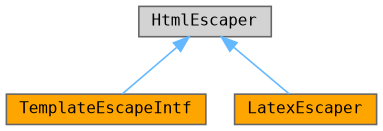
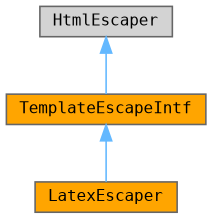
  digraph {
    fontname="DejaVu Sans Mono"
    node [color=gray40 fillcolor=orange fontname="DejaVu Sans Mono" fontsize=10 shape=box style=filled]
    edge [color=steelblue1 dir=back fontname="DejaVu Sans Mono" fontsize=10 labelfontname=Helvetica labelfontsize=10 style=solid]
    n1 [fontcolor=black height=0.2 label=TemplateEscapeIntf width=0.4]
    n2 [height=0.2 label=LatexEscaper width=0.4]
    n3 [fillcolor=lightgrey height=0.2 label=HtmlEscaper width=0.4]
-   n3 -> n2
+   n1 -> n2
    n3 -> n1
  }
